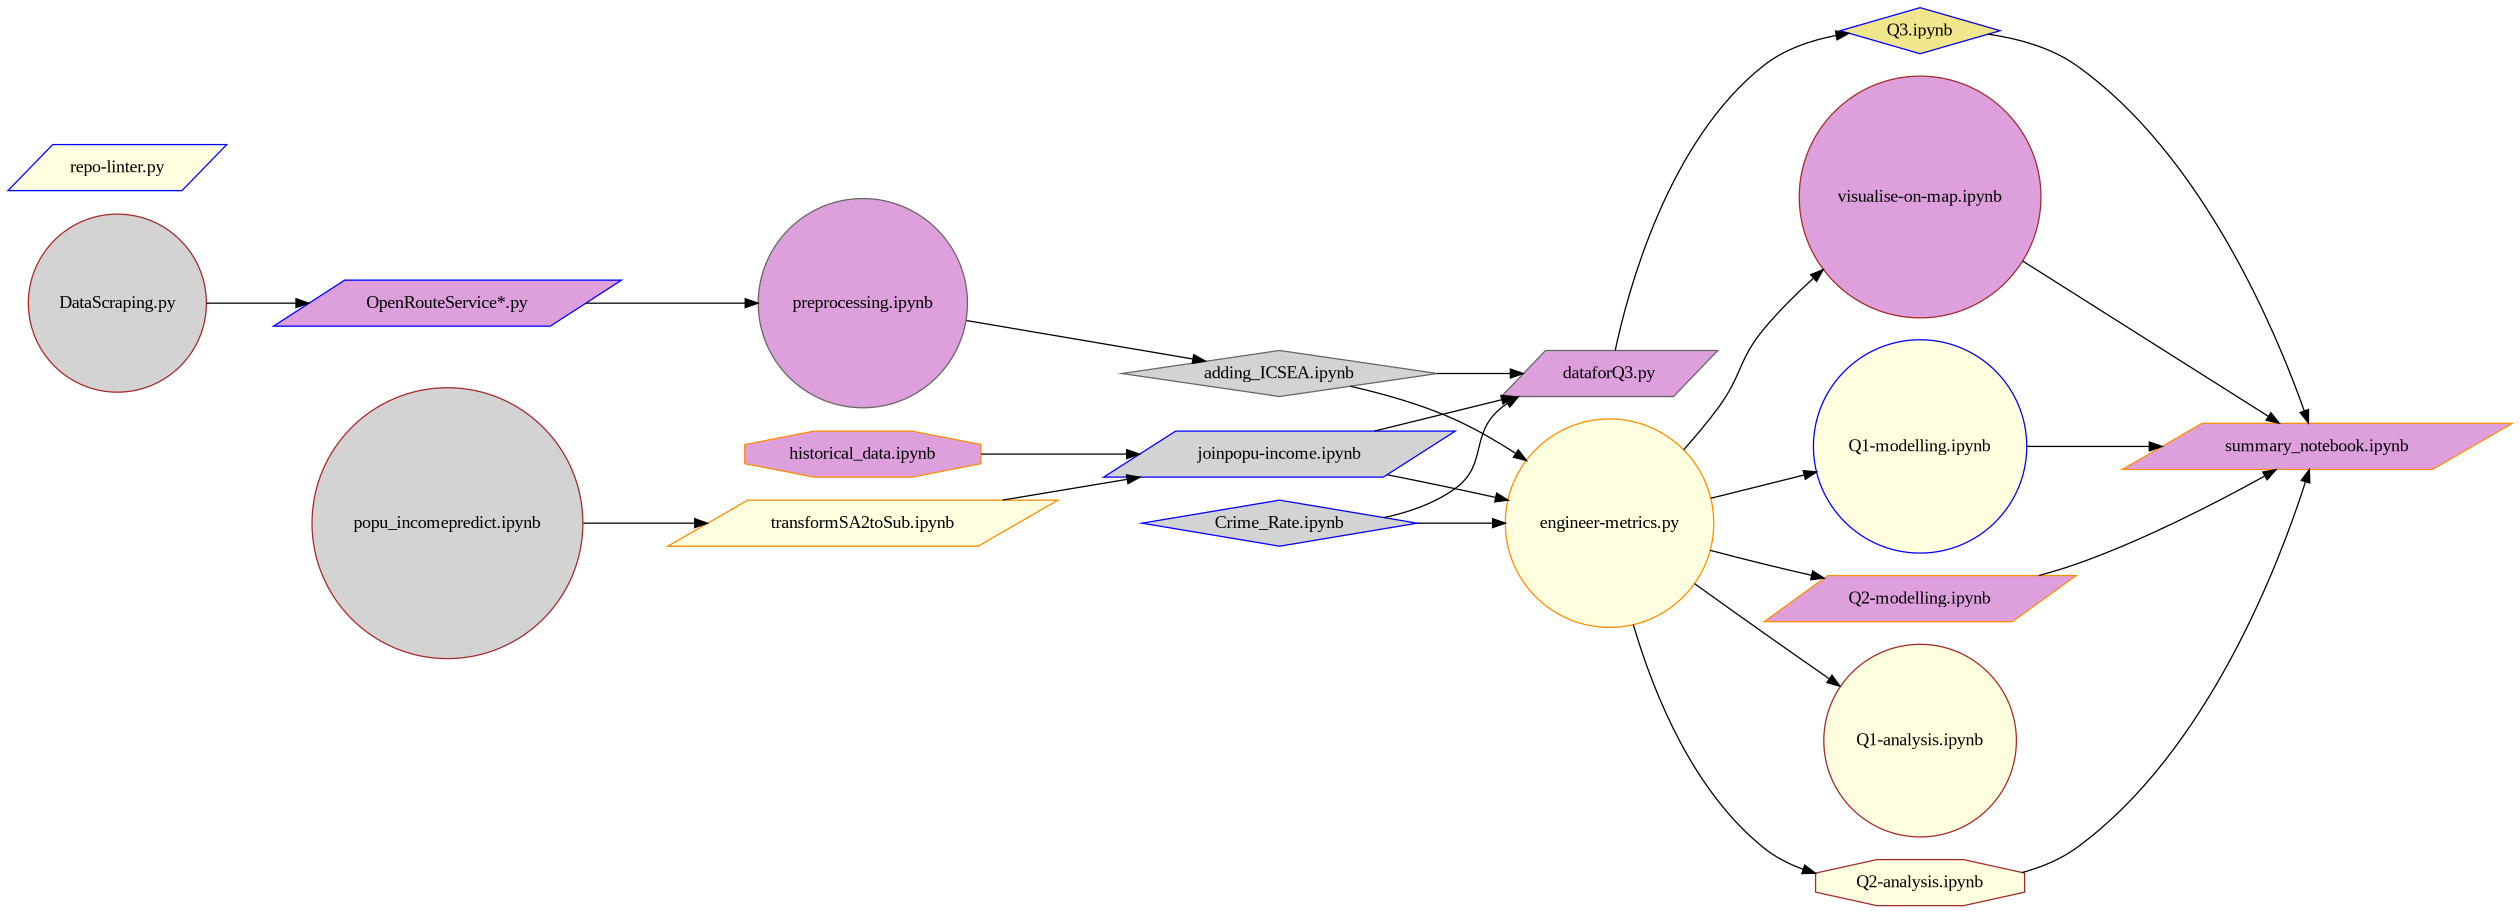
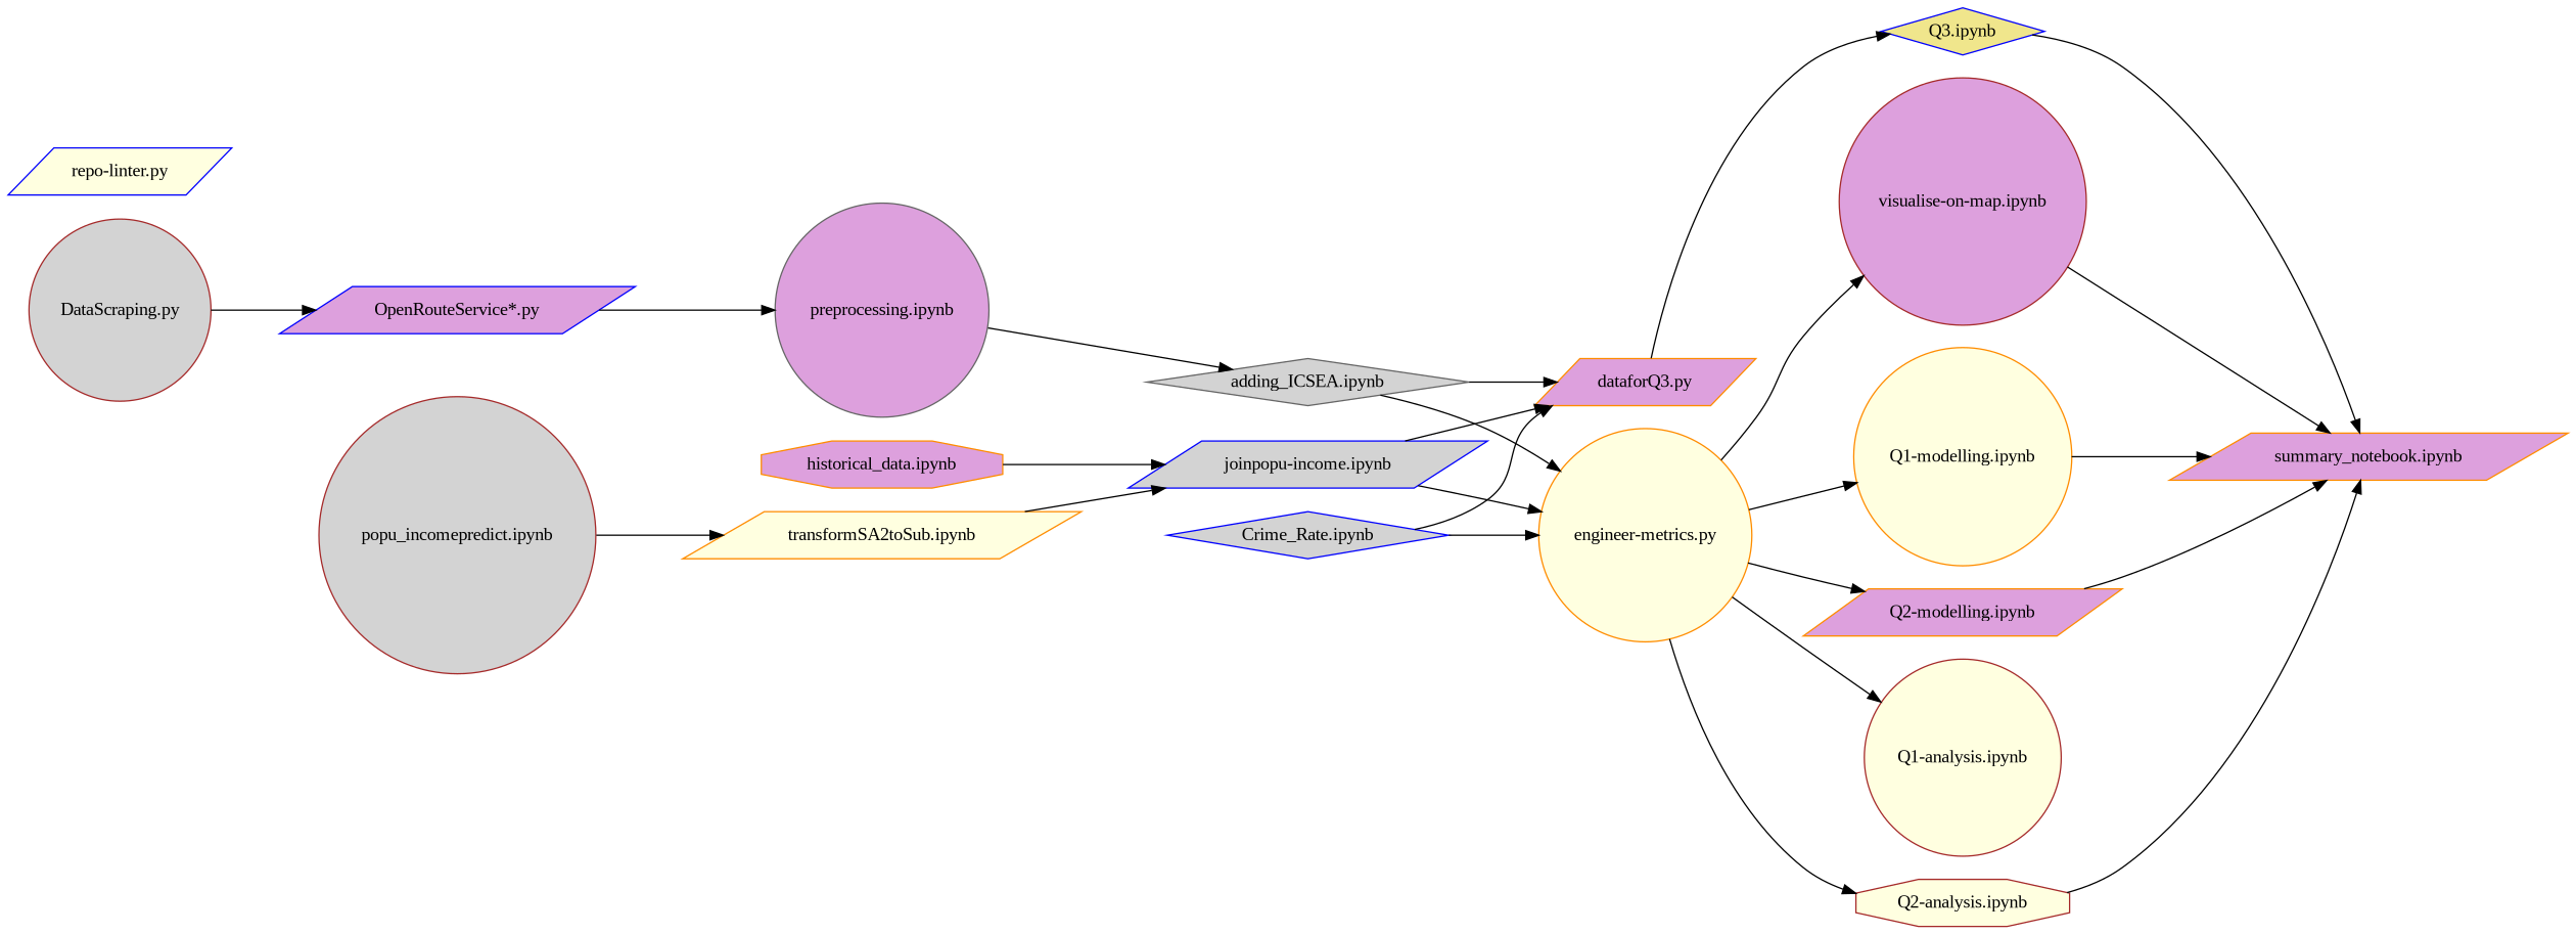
  digraph {
    fontname="Liberation Serif"
    rankdir=LR
    node [color=darkorange fillcolor=plum fontname="Liberation Serif" shape=circle style=filled]
    edge [fontname="Liberation Serif"]
    "DataScraping.py" [color=brown fillcolor=lightgrey]
    "OpenRouteService*.py" [color=blue shape=parallelogram]
    "preprocessing.ipynb" [color=gray40]
    "adding_ICSEA.ipynb" [color=gray40 fillcolor=lightgrey shape=diamond]
-   "dataforQ3.py" [color=gray40 shape=parallelogram]
+   "dataforQ3.py" [shape=parallelogram]
    "engineer-metrics.py" [fillcolor=lightyellow]
    "popu_incomepredict.ipynb" [color=brown fillcolor=lightgrey]
    "transformSA2toSub.ipynb" [fillcolor=lightyellow shape=parallelogram]
    "joinpopu-income.ipynb" [color=blue fillcolor=lightgrey shape=parallelogram]
    "Q3.ipynb" [color=blue fillcolor=khaki shape=diamond]
-   "Q1-modelling.ipynb" [color=blue fillcolor=lightyellow]
+   "Q1-modelling.ipynb" [fillcolor=lightyellow]
    "Q1-analysis.ipynb" [color=brown fillcolor=lightyellow]
    "Q2-modelling.ipynb" [shape=parallelogram]
    "Q2-analysis.ipynb" [color=brown fillcolor=lightyellow shape=octagon]
    "visualise-on-map.ipynb" [color=brown]
    "historical_data.ipynb" [shape=octagon]
    "summary_notebook.ipynb" [shape=parallelogram]
    "Crime_Rate.ipynb" [color=blue fillcolor=lightgrey shape=diamond]
    "repo-linter.py" [color=blue fillcolor=lightyellow shape=parallelogram]
    "DataScraping.py" -> "OpenRouteService*.py"
    "OpenRouteService*.py" -> "preprocessing.ipynb"
    "preprocessing.ipynb" -> "adding_ICSEA.ipynb"
    "adding_ICSEA.ipynb" -> "dataforQ3.py"
    "adding_ICSEA.ipynb" -> "engineer-metrics.py"
    "dataforQ3.py" -> "Q3.ipynb"
    "engineer-metrics.py" -> "Q1-modelling.ipynb"
    "engineer-metrics.py" -> "Q1-analysis.ipynb"
    "engineer-metrics.py" -> "Q2-modelling.ipynb"
    "engineer-metrics.py" -> "Q2-analysis.ipynb"
    "engineer-metrics.py" -> "visualise-on-map.ipynb"
    "popu_incomepredict.ipynb" -> "transformSA2toSub.ipynb"
    "transformSA2toSub.ipynb" -> "joinpopu-income.ipynb"
    "joinpopu-income.ipynb" -> "dataforQ3.py"
    "joinpopu-income.ipynb" -> "engineer-metrics.py"
    "Q3.ipynb" -> "summary_notebook.ipynb"
    "Q1-modelling.ipynb" -> "summary_notebook.ipynb"
    "Q2-modelling.ipynb" -> "summary_notebook.ipynb"
    "Q2-analysis.ipynb" -> "summary_notebook.ipynb"
    "visualise-on-map.ipynb" -> "summary_notebook.ipynb"
    "historical_data.ipynb" -> "joinpopu-income.ipynb"
    "Crime_Rate.ipynb" -> "dataforQ3.py"
    "Crime_Rate.ipynb" -> "engineer-metrics.py"
  }
